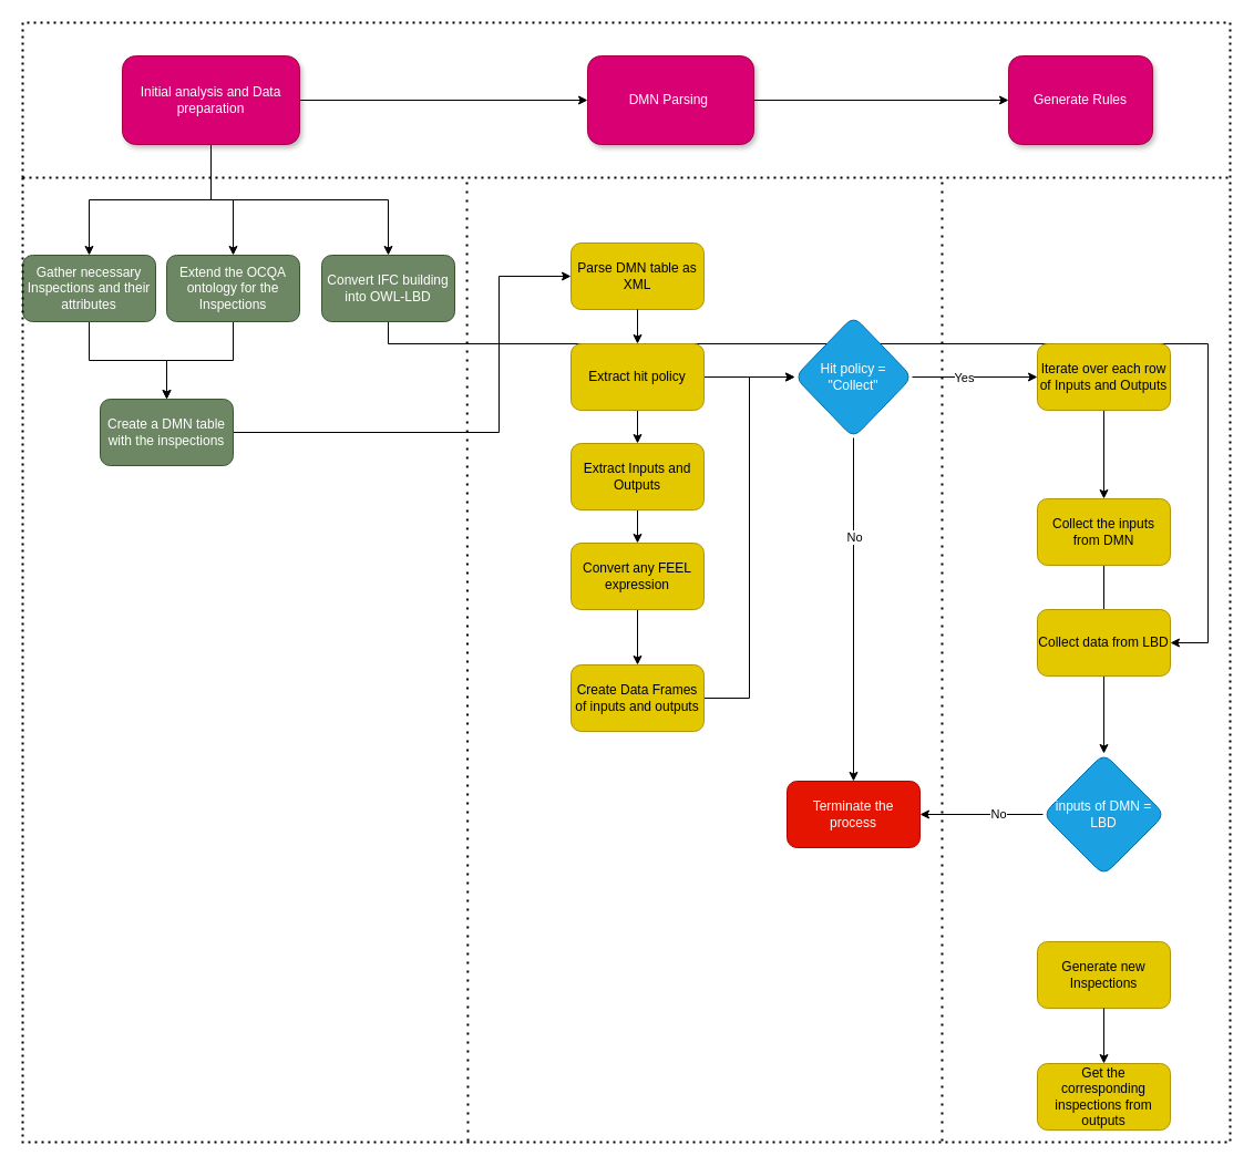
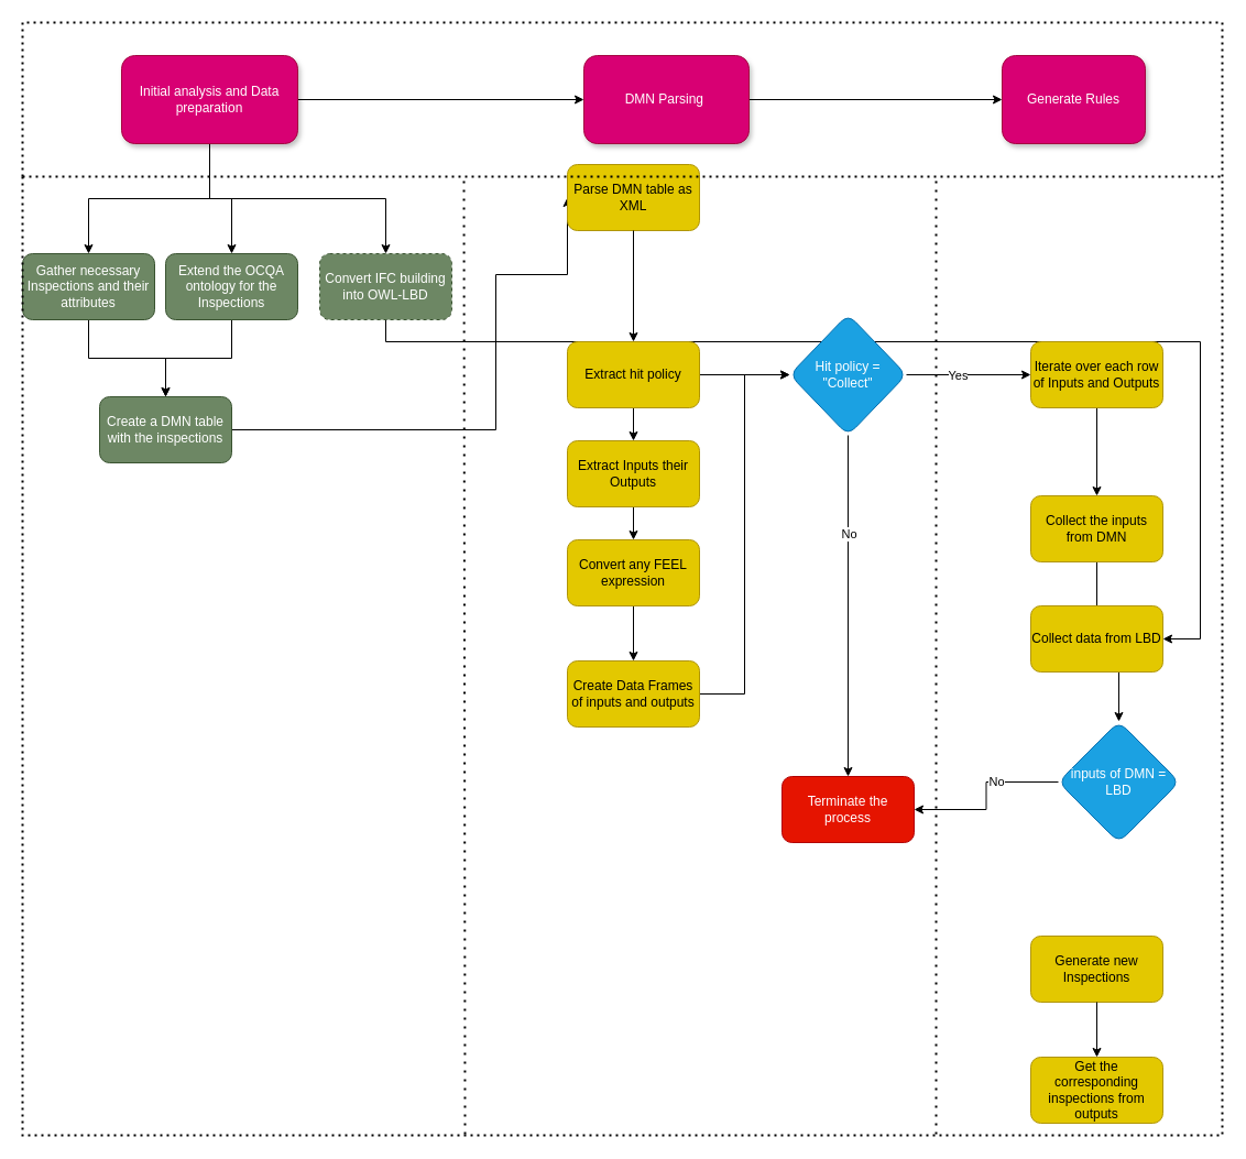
  <mxCell id="0" />
  <mxCell id="1" parent="0" />
  <mxCell id="2" value="" style="edgeStyle=orthogonalEdgeStyle;rounded=0;orthogonalLoop=1;jettySize=auto;html=1;" edge="1" parent="1" source="6" target="8"><mxGeometry relative="1" as="geometry" /></mxCell>
  <mxCell id="3" style="edgeStyle=orthogonalEdgeStyle;rounded=0;orthogonalLoop=1;jettySize=auto;html=1;entryX=0.5;entryY=0;entryDx=0;entryDy=0;" edge="1" parent="1" source="6" target="11"><mxGeometry relative="1" as="geometry" /></mxCell>
  <mxCell id="4" style="edgeStyle=orthogonalEdgeStyle;rounded=0;orthogonalLoop=1;jettySize=auto;html=1;entryX=0.5;entryY=0;entryDx=0;entryDy=0;" edge="1" parent="1" source="6" target="15"><mxGeometry relative="1" as="geometry"><Array as="points"><mxPoint x="190" y="180" /><mxPoint x="350" y="180" /></Array></mxGeometry></mxCell>
  <mxCell id="5" style="edgeStyle=orthogonalEdgeStyle;rounded=0;orthogonalLoop=1;jettySize=auto;html=1;" edge="1" parent="1" source="6" target="13"><mxGeometry relative="1" as="geometry" /></mxCell>
  <mxCell id="6" value="Initial analysis and Data preparation" style="rounded=1;whiteSpace=wrap;html=1;fillColor=#d80073;fontColor=#ffffff;strokeColor=#A50040;shadow=1;glass=0;" vertex="1" parent="1"><mxGeometry x="110" y="50" width="160" height="80" as="geometry" /></mxCell>
  <mxCell id="7" value="" style="edgeStyle=orthogonalEdgeStyle;rounded=0;orthogonalLoop=1;jettySize=auto;html=1;" edge="1" parent="1" source="8" target="9"><mxGeometry relative="1" as="geometry" /></mxCell>
  <mxCell id="8" value="DMN Parsing&amp;nbsp;" style="whiteSpace=wrap;html=1;fillColor=#d80073;strokeColor=#A50040;fontColor=#ffffff;rounded=1;shadow=1;" vertex="1" parent="1"><mxGeometry x="530" y="50" width="150" height="80" as="geometry" /></mxCell>
  <mxCell id="9" value="Generate Rules" style="whiteSpace=wrap;html=1;fillColor=#d80073;strokeColor=#A50040;fontColor=#ffffff;rounded=1;glass=0;shadow=1;" vertex="1" parent="1"><mxGeometry x="910" y="50" width="130" height="80" as="geometry" /></mxCell>
  <mxCell id="10" value="" style="edgeStyle=orthogonalEdgeStyle;rounded=0;orthogonalLoop=1;jettySize=auto;html=1;" edge="1" parent="1" source="11" target="17"><mxGeometry relative="1" as="geometry" /></mxCell>
  <mxCell id="11" value="Gather necessary Inspections and their attributes" style="whiteSpace=wrap;html=1;fillColor=#6d8764;strokeColor=#3A5431;rounded=1;shadow=0;glass=0;fontColor=#ffffff;" vertex="1" parent="1"><mxGeometry x="20" y="230" width="120" height="60" as="geometry" /></mxCell>
  <mxCell id="12" style="edgeStyle=orthogonalEdgeStyle;rounded=0;orthogonalLoop=1;jettySize=auto;html=1;entryX=0.5;entryY=0;entryDx=0;entryDy=0;" edge="1" parent="1" source="13" target="17"><mxGeometry relative="1" as="geometry" /></mxCell>
  <mxCell id="13" value="Extend the OCQA ontology for the Inspections" style="whiteSpace=wrap;html=1;fillColor=#6d8764;strokeColor=#3A5431;rounded=1;shadow=0;glass=0;fontColor=#ffffff;" vertex="1" parent="1"><mxGeometry x="150" y="230" width="120" height="60" as="geometry" /></mxCell>
  <mxCell id="14" style="edgeStyle=orthogonalEdgeStyle;rounded=0;orthogonalLoop=1;jettySize=auto;html=1;entryX=1;entryY=0.5;entryDx=0;entryDy=0;" edge="1" parent="1" source="15" target="41"><mxGeometry relative="1" as="geometry"><Array as="points"><mxPoint x="350" y="310" /><mxPoint x="1090" y="310" /><mxPoint x="1090" y="580" /></Array></mxGeometry></mxCell>
- <mxCell id="15" value="Convert IFC building into OWL-LBD" style="whiteSpace=wrap;html=1;fillColor=#6d8764;strokeColor=#3A5431;rounded=1;shadow=0;glass=0;fontColor=#ffffff;" vertex="1" parent="1"><mxGeometry x="290" y="230" width="120" height="60" as="geometry" /></mxCell>
+ <mxCell id="15" value="Convert IFC building into OWL-LBD" style="whiteSpace=wrap;html=1;fillColor=#6d8764;strokeColor=#3A5431;rounded=1;shadow=0;glass=0;fontColor=#ffffff;dashed=1;" vertex="1" parent="1"><mxGeometry x="290" y="230" width="120" height="60" as="geometry" /></mxCell>
  <mxCell id="16" style="edgeStyle=orthogonalEdgeStyle;rounded=0;orthogonalLoop=1;jettySize=auto;html=1;entryX=0;entryY=0.5;entryDx=0;entryDy=0;" edge="1" parent="1" source="17" target="19"><mxGeometry relative="1" as="geometry"><Array as="points"><mxPoint x="450" y="390" /><mxPoint x="450" y="249" /></Array></mxGeometry></mxCell>
  <mxCell id="17" value="Create a DMN table with the inspections" style="whiteSpace=wrap;html=1;fillColor=#6d8764;strokeColor=#3A5431;rounded=1;shadow=0;glass=0;fontColor=#ffffff;" vertex="1" parent="1"><mxGeometry x="90" y="360" width="120" height="60" as="geometry" /></mxCell>
  <mxCell id="18" value="" style="edgeStyle=orthogonalEdgeStyle;rounded=0;orthogonalLoop=1;jettySize=auto;html=1;" edge="1" parent="1" source="28" target="21"><mxGeometry relative="1" as="geometry" /></mxCell>
- <mxCell id="19" value="Parse DMN table as XML" style="whiteSpace=wrap;html=1;fillColor=#e3c800;strokeColor=#B09500;rounded=1;shadow=0;fontColor=#000000;" vertex="1" parent="1"><mxGeometry x="515" y="219" width="120" height="60" as="geometry" /></mxCell>
+ <mxCell id="19" value="Parse DMN table as XML" style="whiteSpace=wrap;html=1;fillColor=#e3c800;strokeColor=#B09500;rounded=1;shadow=0;fontColor=#000000;" vertex="1" parent="1"><mxGeometry x="515" y="149" width="120" height="60" as="geometry" /></mxCell>
  <mxCell id="20" value="" style="edgeStyle=orthogonalEdgeStyle;rounded=0;orthogonalLoop=1;jettySize=auto;html=1;" edge="1" parent="1" source="21" target="23"><mxGeometry relative="1" as="geometry" /></mxCell>
- <mxCell id="21" value="Extract Inputs and Outputs" style="whiteSpace=wrap;html=1;fillColor=#e3c800;strokeColor=#B09500;rounded=1;shadow=0;fontColor=#000000;" vertex="1" parent="1"><mxGeometry x="515" y="400" width="120" height="60" as="geometry" /></mxCell>
+ <mxCell id="21" value="Extract Inputs their Outputs" style="whiteSpace=wrap;html=1;fillColor=#e3c800;strokeColor=#B09500;rounded=1;shadow=0;fontColor=#000000;" vertex="1" parent="1"><mxGeometry x="515" y="400" width="120" height="60" as="geometry" /></mxCell>
  <mxCell id="22" value="" style="edgeStyle=orthogonalEdgeStyle;rounded=0;orthogonalLoop=1;jettySize=auto;html=1;" edge="1" parent="1" source="23" target="25"><mxGeometry relative="1" as="geometry" /></mxCell>
  <mxCell id="23" value="Convert any FEEL expression" style="whiteSpace=wrap;html=1;fillColor=#e3c800;strokeColor=#B09500;rounded=1;shadow=0;fontColor=#000000;" vertex="1" parent="1"><mxGeometry x="515" y="490" width="120" height="60" as="geometry" /></mxCell>
  <mxCell id="24" style="edgeStyle=orthogonalEdgeStyle;rounded=0;orthogonalLoop=1;jettySize=auto;html=1;entryX=0;entryY=0.5;entryDx=0;entryDy=0;" edge="1" parent="1" source="25" target="33"><mxGeometry relative="1" as="geometry" /></mxCell>
  <mxCell id="25" value="Create Data Frames of inputs and outputs" style="whiteSpace=wrap;html=1;fillColor=#e3c800;strokeColor=#B09500;rounded=1;shadow=0;fontColor=#000000;" vertex="1" parent="1"><mxGeometry x="515" y="600" width="120" height="60" as="geometry" /></mxCell>
  <mxCell id="26" value="" style="edgeStyle=orthogonalEdgeStyle;rounded=0;orthogonalLoop=1;jettySize=auto;html=1;" edge="1" parent="1" source="19" target="28"><mxGeometry relative="1" as="geometry"><mxPoint x="575" y="279" as="sourcePoint" /><mxPoint x="575" y="390" as="targetPoint" /></mxGeometry></mxCell>
  <mxCell id="27" value="" style="edgeStyle=orthogonalEdgeStyle;rounded=0;orthogonalLoop=1;jettySize=auto;html=1;" edge="1" parent="1" source="28" target="33"><mxGeometry relative="1" as="geometry" /></mxCell>
  <mxCell id="28" value="Extract hit policy" style="rounded=1;whiteSpace=wrap;html=1;fillColor=#e3c800;strokeColor=#B09500;fontColor=#000000;" vertex="1" parent="1"><mxGeometry x="515" y="310" width="120" height="60" as="geometry" /></mxCell>
  <mxCell id="29" value="" style="edgeStyle=orthogonalEdgeStyle;rounded=0;orthogonalLoop=1;jettySize=auto;html=1;" edge="1" parent="1" source="33" target="35"><mxGeometry relative="1" as="geometry" /></mxCell>
  <mxCell id="30" value="Yes" style="edgeLabel;html=1;align=center;verticalAlign=middle;resizable=0;points=[];" vertex="1" connectable="0" parent="29"><mxGeometry x="-0.191" relative="1" as="geometry"><mxPoint as="offset" /></mxGeometry></mxCell>
  <mxCell id="31" value="" style="edgeStyle=orthogonalEdgeStyle;rounded=0;orthogonalLoop=1;jettySize=auto;html=1;" edge="1" parent="1" source="33" target="36"><mxGeometry relative="1" as="geometry" /></mxCell>
  <mxCell id="32" value="No" style="edgeLabel;html=1;align=center;verticalAlign=middle;resizable=0;points=[];" vertex="1" connectable="0" parent="31"><mxGeometry x="-0.425" relative="1" as="geometry"><mxPoint as="offset" /></mxGeometry></mxCell>
  <mxCell id="33" value="Hit policy = &quot;Collect&quot;" style="rhombus;whiteSpace=wrap;html=1;fillColor=#1ba1e2;strokeColor=#006EAF;rounded=1;fontColor=#ffffff;" vertex="1" parent="1"><mxGeometry x="717" y="285" width="106" height="110" as="geometry" /></mxCell>
  <mxCell id="34" value="" style="edgeStyle=orthogonalEdgeStyle;rounded=0;orthogonalLoop=1;jettySize=auto;html=1;" edge="1" parent="1" source="35" target="38"><mxGeometry relative="1" as="geometry" /></mxCell>
  <mxCell id="35" value="Iterate over each row of Inputs and Outputs" style="whiteSpace=wrap;html=1;fillColor=#e3c800;strokeColor=#B09500;rounded=1;fontColor=#000000;" vertex="1" parent="1"><mxGeometry x="936" y="310" width="120" height="60" as="geometry" /></mxCell>
  <mxCell id="36" value="Terminate the process" style="whiteSpace=wrap;html=1;fillColor=#e51400;strokeColor=#B20000;rounded=1;fontColor=#ffffff;" vertex="1" parent="1"><mxGeometry x="710" y="705" width="120" height="60" as="geometry" /></mxCell>
  <mxCell id="37" value="" style="edgeStyle=orthogonalEdgeStyle;rounded=0;orthogonalLoop=1;jettySize=auto;html=1;" edge="1" parent="1" source="38" target="45"><mxGeometry relative="1" as="geometry" /></mxCell>
  <mxCell id="38" value="Collect the inputs from DMN" style="whiteSpace=wrap;html=1;fillColor=#e3c800;strokeColor=#B09500;rounded=1;fontColor=#000000;" vertex="1" parent="1"><mxGeometry x="936" y="450" width="120" height="60" as="geometry" /></mxCell>
  <mxCell id="39" value="" style="edgeStyle=orthogonalEdgeStyle;rounded=0;orthogonalLoop=1;jettySize=auto;html=1;" edge="1" parent="1" source="45" target="36"><mxGeometry relative="1" as="geometry" /></mxCell>
  <mxCell id="40" value="No" style="edgeLabel;html=1;align=center;verticalAlign=middle;resizable=0;points=[];" vertex="1" connectable="0" parent="39"><mxGeometry x="-0.269" y="4" relative="1" as="geometry"><mxPoint y="-5" as="offset" /></mxGeometry></mxCell>
  <mxCell id="41" value="Collect data from LBD" style="rounded=1;whiteSpace=wrap;html=1;fillColor=#e3c800;strokeColor=#B09500;fontColor=#000000;" vertex="1" parent="1"><mxGeometry x="936" y="550" width="120" height="60" as="geometry" /></mxCell>
  <mxCell id="42" value="" style="swimlane;whiteSpace=wrap;html=1;dashed=1;strokeWidth=2;dashPattern=1 2;startSize=140;fillColor=none;" vertex="1" parent="1"><mxGeometry x="20" y="20" width="1090" height="1011" as="geometry"><mxRectangle x="-360" y="970" width="50" height="140" as="alternateBounds" /></mxGeometry></mxCell>
  <mxCell id="43" value="" style="endArrow=none;dashed=1;html=1;dashPattern=1 3;strokeWidth=2;rounded=0;" edge="1" parent="42"><mxGeometry width="50" height="50" relative="1" as="geometry"><mxPoint x="402" y="1010" as="sourcePoint" /><mxPoint x="401" y="140" as="targetPoint" /></mxGeometry></mxCell>
  <mxCell id="44" value="" style="endArrow=none;dashed=1;html=1;dashPattern=1 3;strokeWidth=2;rounded=0;" edge="1" parent="42"><mxGeometry width="50" height="50" relative="1" as="geometry"><mxPoint x="830" y="1010" as="sourcePoint" /><mxPoint x="830" y="140" as="targetPoint" /></mxGeometry></mxCell>
- <mxCell id="45" value="inputs of DMN = LBD" style="rhombus;whiteSpace=wrap;html=1;fillColor=#1ba1e2;strokeColor=#006EAF;rounded=1;fontColor=#ffffff;" vertex="1" parent="42"><mxGeometry x="921" y="660" width="110" height="110" as="geometry" /></mxCell>
+ <mxCell id="45" value="inputs of DMN = LBD" style="rhombus;whiteSpace=wrap;html=1;fillColor=#1ba1e2;strokeColor=#006EAF;rounded=1;fontColor=#ffffff;" vertex="1" parent="42"><mxGeometry x="941" y="635" width="110" height="110" as="geometry" /></mxCell>
  <mxCell id="46" value="Generate new Inspections" style="whiteSpace=wrap;html=1;fillColor=#e3c800;strokeColor=#B09500;rounded=1;fontColor=#000000;" vertex="1" parent="42"><mxGeometry x="916" y="830" width="120" height="60" as="geometry" /></mxCell>
  <mxCell id="47" value="Get the corresponding inspections from outputs" style="whiteSpace=wrap;html=1;fillColor=#e3c800;strokeColor=#B09500;rounded=1;fontColor=#000000;" vertex="1" parent="42"><mxGeometry x="916" y="940" width="120" height="60" as="geometry" /></mxCell>
  <mxCell id="48" style="edgeStyle=orthogonalEdgeStyle;rounded=0;orthogonalLoop=1;jettySize=auto;html=1;" edge="1" parent="42" source="46" target="47"><mxGeometry relative="1" as="geometry" /></mxCell>
